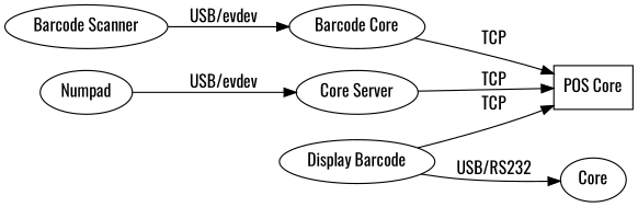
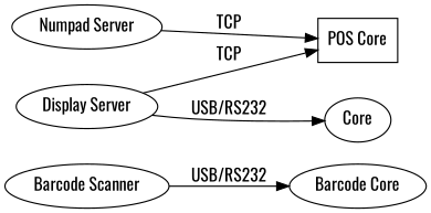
  digraph {
    fontname=Oswald
    rankdir=LR
    node [fontname=Oswald]
    edge [fontname=Oswald]
    n1 [label="Barcode Scanner"]
    n2 [label="Barcode Core"]
    n3 [label="POS Core" shape=box]
-   n4 [label=Numpad]
-   n5 [label="Core Server"]
+   n5 [label="Numpad Server"]
    n6 [label=Core]
-   n7 [label="Display Barcode"]
-   n1 -> n2 [label="USB/evdev"]
-   n2 -> n3 [label=TCP]
-   n4 -> n5 [label="USB/evdev"]
+   n7 [label="Display Server"]
+   n1 -> n2 [label="USB/RS232"]
    n5 -> n3 [label=TCP]
    n7 -> n3 [label=TCP]
    n7 -> n6 [label="USB/RS232"]
  }
